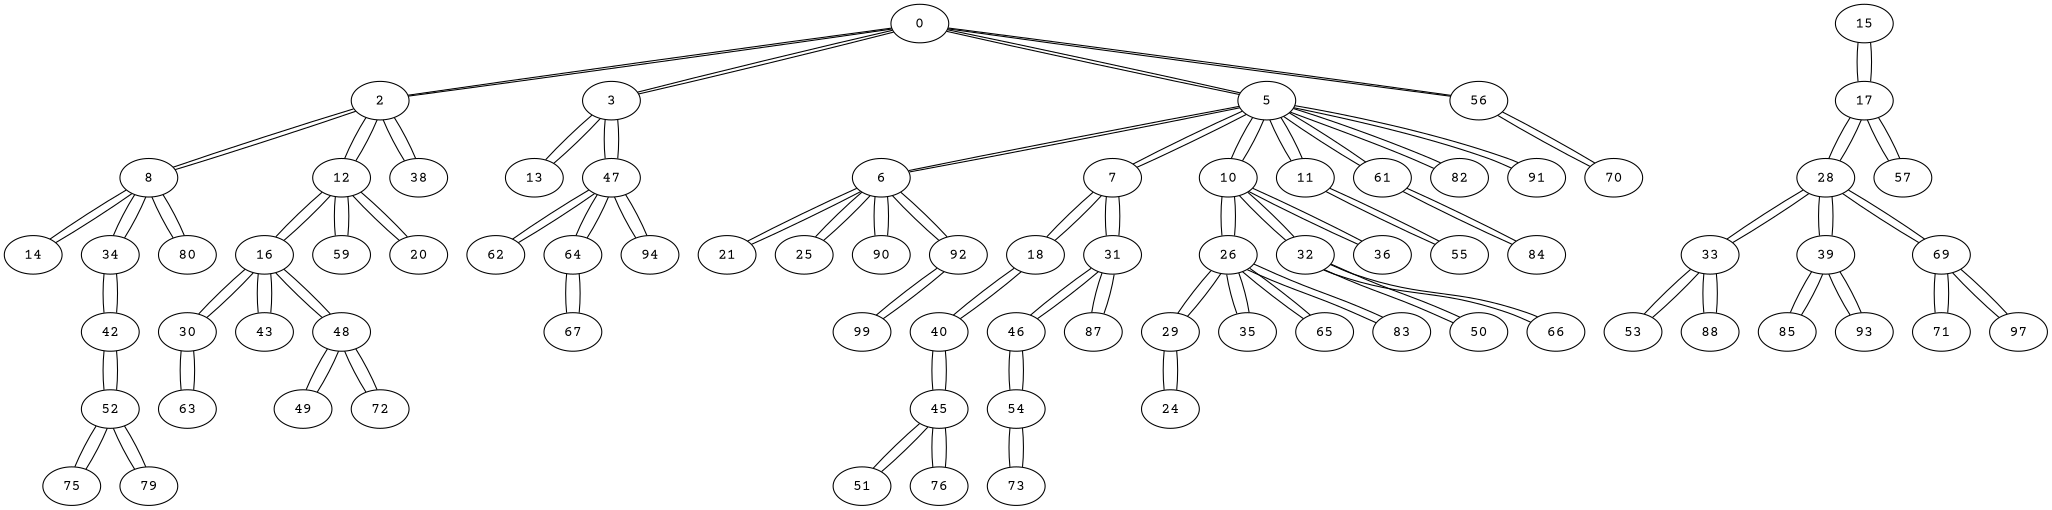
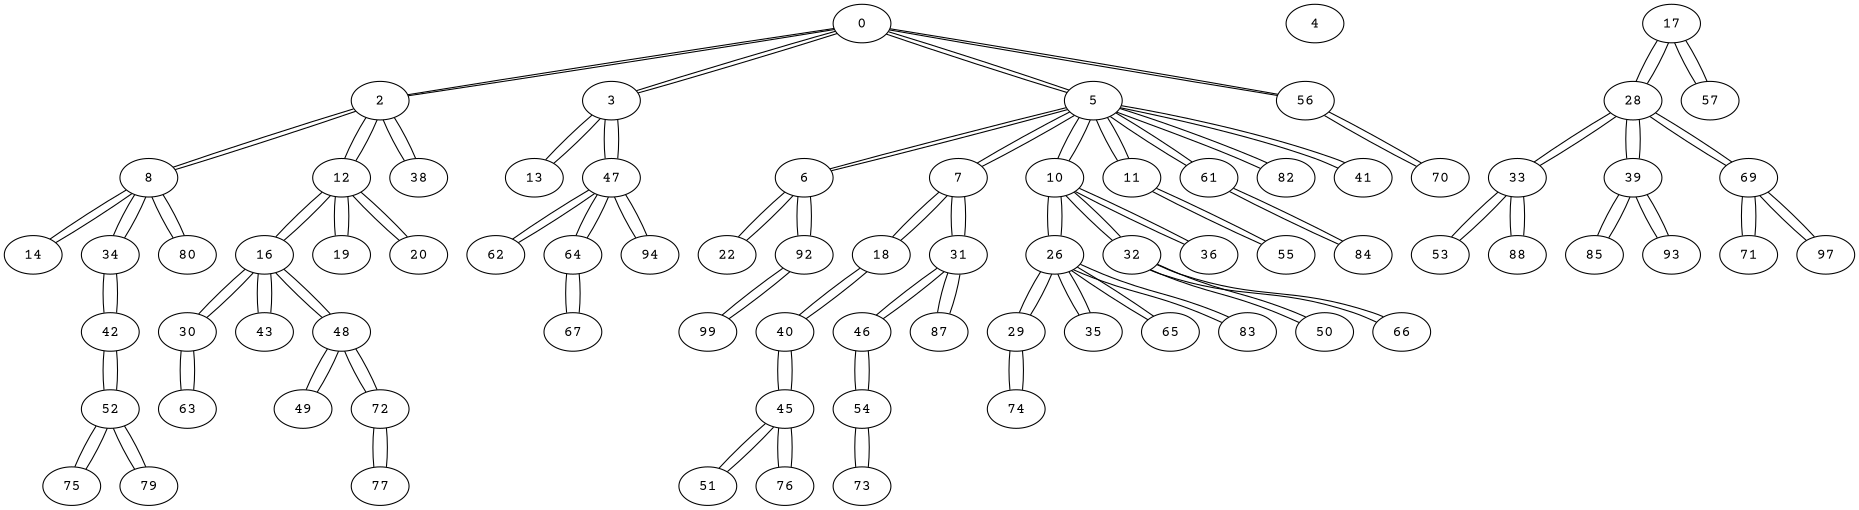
  graph {
    fontname="Courier Prime"
    node [fontname="Courier Prime"]
    edge [fontname="Courier Prime"]
    n1 [label=0]
    n2 [label=2]
    n3 [label=3]
    n4 [label=5]
    n5 [label=56]
    n6 [label=8]
    n7 [label=12]
    n8 [label=38]
    n9 [label=13]
    n10 [label=47]
    n11 [label=6]
    n12 [label=7]
    n13 [label=10]
    n14 [label=11]
    n15 [label=61]
    n16 [label=82]
-   n17 [label=91]
+   n17 [label=41]
    n18 [label=70]
    n19 [label=14]
    n20 [label=34]
    n21 [label=80]
    n22 [label=16]
-   n23 [label=59]
+   n23 [label=19]
    n24 [label=20]
    n25 [label=62]
    n26 [label=64]
    n27 [label=94]
-   n28 [label=21]
-   n29 [label=25]
-   n30 [label=90]
+   n28 [label=22]
    n31 [label=92]
    n32 [label=18]
    n33 [label=31]
    n34 [label=26]
    n35 [label=32]
    n36 [label=36]
    n37 [label=55]
    n38 [label=84]
    n39 [label=42]
    n40 [label=30]
    n41 [label=43]
    n42 [label=48]
    n43 [label=52]
    n44 [label=75]
    n45 [label=79]
    n46 [label=63]
    n47 [label=49]
    n48 [label=72]
+   n49 [label=77]
    n50 [label=67]
    n51 [label=99]
    n52 [label=40]
    n53 [label=46]
    n54 [label=87]
    n55 [label=29]
    n56 [label=35]
    n57 [label=65]
    n58 [label=83]
    n59 [label=50]
    n60 [label=66]
    n61 [label=45]
    n62 [label=54]
    n63 [label=51]
    n64 [label=76]
    n65 [label=73]
-   n66 [label=24]
-   n68 [label=15]
+   n66 [label=74]
+   n67 [label=4]
    n69 [label=17]
    n70 [label=28]
    n71 [label=57]
    n72 [label=33]
    n73 [label=39]
    n74 [label=69]
    n75 [label=53]
    n76 [label=88]
    n77 [label=85]
    n78 [label=93]
    n79 [label=71]
    n80 [label=97]
    n1 -- n2
    n1 -- n3
    n1 -- n4
    n1 -- n5
    n2 -- n1
    n2 -- n6
    n2 -- n7
    n2 -- n8
    n3 -- n1
    n3 -- n9
    n3 -- n10
    n4 -- n1
    n4 -- n11
    n4 -- n12
    n4 -- n13
    n4 -- n14
    n4 -- n15
    n4 -- n16
    n4 -- n17
    n5 -- n1
    n5 -- n18
    n6 -- n2
    n6 -- n19
    n6 -- n20
    n6 -- n21
    n7 -- n2
    n7 -- n22
    n7 -- n23
    n7 -- n24
    n8 -- n2
    n9 -- n3
    n10 -- n3
    n10 -- n25
    n10 -- n26
    n10 -- n27
    n11 -- n4
    n11 -- n28
-   n11 -- n29
-   n11 -- n30
    n11 -- n31
    n12 -- n4
    n12 -- n32
    n12 -- n33
    n13 -- n4
    n13 -- n34
    n13 -- n35
    n13 -- n36
    n14 -- n4
    n14 -- n37
    n15 -- n4
    n15 -- n38
    n16 -- n4
    n17 -- n4
    n18 -- n5
    n19 -- n6
    n20 -- n6
    n20 -- n39
    n21 -- n6
    n22 -- n7
    n22 -- n40
    n22 -- n41
    n22 -- n42
    n23 -- n7
    n24 -- n7
    n25 -- n10
    n26 -- n10
    n26 -- n50
    n27 -- n10
    n28 -- n11
-   n29 -- n11
-   n30 -- n11
    n31 -- n11
    n31 -- n51
    n32 -- n12
    n32 -- n52
    n33 -- n12
    n33 -- n53
    n33 -- n54
    n34 -- n13
    n34 -- n55
    n34 -- n56
    n34 -- n57
    n34 -- n58
    n35 -- n13
    n35 -- n59
    n35 -- n60
    n36 -- n13
    n37 -- n14
    n38 -- n15
    n39 -- n20
    n39 -- n43
    n40 -- n22
    n40 -- n46
    n41 -- n22
    n42 -- n22
    n42 -- n47
    n42 -- n48
    n43 -- n39
    n43 -- n44
    n43 -- n45
    n44 -- n43
    n45 -- n43
    n46 -- n40
    n47 -- n42
    n48 -- n42
+   n48 -- n49
+   n49 -- n48
    n50 -- n26
    n51 -- n31
    n52 -- n32
    n52 -- n61
    n53 -- n33
    n53 -- n62
    n54 -- n33
    n55 -- n34
    n55 -- n66
    n56 -- n34
    n57 -- n34
    n58 -- n34
    n59 -- n35
    n60 -- n35
    n61 -- n52
    n61 -- n63
    n61 -- n64
    n62 -- n53
    n62 -- n65
    n63 -- n61
    n64 -- n61
    n65 -- n62
    n66 -- n55
-   n68 -- n69
-   n69 -- n68
    n69 -- n70
    n69 -- n71
    n70 -- n69
    n70 -- n72
    n70 -- n73
    n70 -- n74
    n71 -- n69
    n72 -- n70
    n72 -- n75
    n72 -- n76
    n73 -- n70
    n73 -- n77
    n73 -- n78
    n74 -- n70
    n74 -- n79
    n74 -- n80
    n75 -- n72
    n76 -- n72
    n77 -- n73
    n78 -- n73
    n79 -- n74
    n80 -- n74
  }
